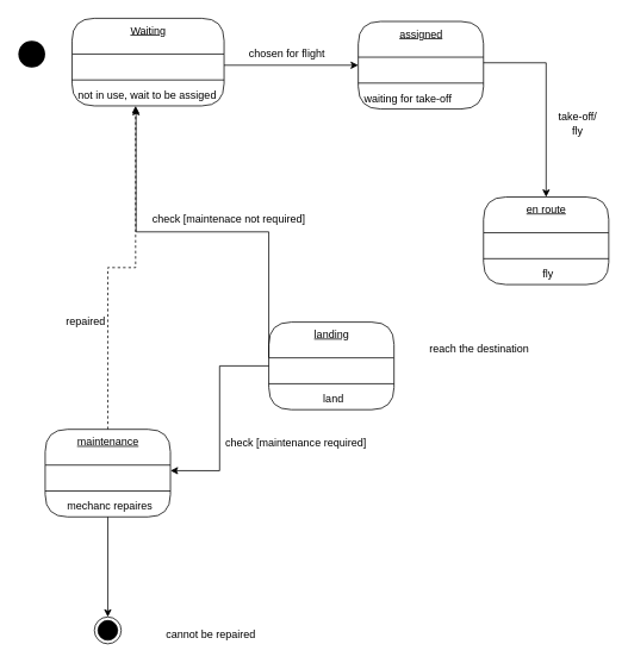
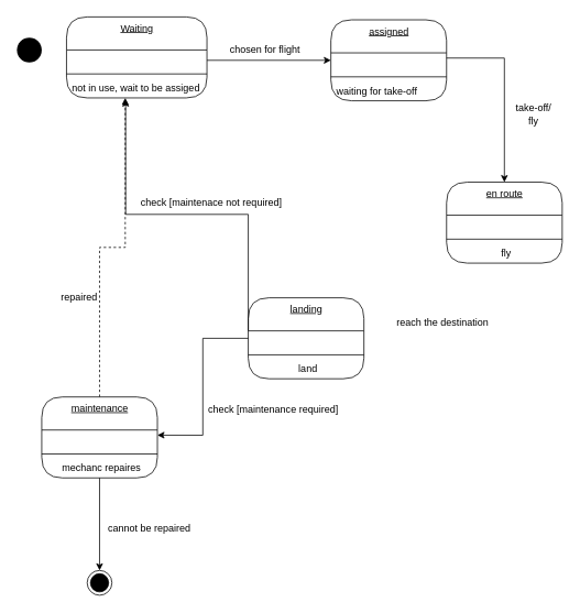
  <mxCell id="0" />
  <mxCell id="1" parent="0" />
  <mxCell id="2" value="Waiting" style="swimlane;fontStyle=4;align=center;verticalAlign=top;childLayout=stackLayout;horizontal=1;startSize=40;horizontalStack=0;resizeParent=1;resizeParentMax=0;resizeLast=0;collapsible=0;marginBottom=0;html=1;rounded=1;absoluteArcSize=1;arcSize=50;" vertex="1" parent="1"><mxGeometry x="80" y="20" width="170" height="98" as="geometry" /></mxCell>
  <mxCell id="3" value=" " style="fillColor=none;strokeColor=none;align=left;verticalAlign=middle;spacingLeft=5;" vertex="1" parent="2"><mxGeometry y="40" width="170" height="25" as="geometry" /></mxCell>
  <mxCell id="4" value="" style="line;strokeWidth=1;fillColor=none;align=left;verticalAlign=middle;spacingTop=-1;spacingLeft=3;spacingRight=3;rotatable=0;labelPosition=right;points=[];portConstraint=eastwest;" vertex="1" parent="2"><mxGeometry y="65" width="170" height="8" as="geometry" /></mxCell>
  <mxCell id="5" value="not in use, wait to be assiged" style="fillColor=none;strokeColor=none;align=left;verticalAlign=middle;spacingLeft=5;" vertex="1" parent="2"><mxGeometry y="73" width="170" height="25" as="geometry" /></mxCell>
  <mxCell id="6" value="" style="ellipse;fillColor=#000000;strokeColor=none;" vertex="1" parent="1"><mxGeometry x="20" y="45" width="30" height="30" as="geometry" /></mxCell>
  <mxCell id="7" value="assigned" style="swimlane;fontStyle=4;align=center;verticalAlign=top;childLayout=stackLayout;horizontal=1;startSize=40;horizontalStack=0;resizeParent=1;resizeParentMax=0;resizeLast=0;collapsible=0;marginBottom=0;html=1;rounded=1;absoluteArcSize=1;arcSize=50;" vertex="1" parent="1"><mxGeometry x="400" y="23.5" width="140" height="98" as="geometry" /></mxCell>
  <mxCell id="8" value=" " style="fillColor=none;strokeColor=none;align=left;verticalAlign=middle;spacingLeft=5;" vertex="1" parent="7"><mxGeometry y="40" width="140" height="25" as="geometry" /></mxCell>
  <mxCell id="9" value="" style="line;strokeWidth=1;fillColor=none;align=left;verticalAlign=middle;spacingTop=-1;spacingLeft=3;spacingRight=3;rotatable=0;labelPosition=right;points=[];portConstraint=eastwest;" vertex="1" parent="7"><mxGeometry y="65" width="140" height="8" as="geometry" /></mxCell>
  <mxCell id="10" value="waiting for take-off" style="fillColor=none;strokeColor=none;align=left;verticalAlign=middle;spacingLeft=5;" vertex="1" parent="7"><mxGeometry y="73" width="140" height="25" as="geometry" /></mxCell>
  <mxCell id="11" style="edgeStyle=orthogonalEdgeStyle;rounded=0;orthogonalLoop=1;jettySize=auto;html=1;exitX=1;exitY=0.5;exitDx=0;exitDy=0;entryX=0;entryY=0.5;entryDx=0;entryDy=0;" edge="1" parent="1" source="3" target="7"><mxGeometry relative="1" as="geometry" /></mxCell>
  <mxCell id="12" value="chosen for flight" style="text;html=1;align=center;verticalAlign=middle;resizable=0;points=[];autosize=1;strokeColor=none;fillColor=none;" vertex="1" parent="1"><mxGeometry x="265" y="45" width="110" height="30" as="geometry" /></mxCell>
  <mxCell id="13" value="en route" style="swimlane;fontStyle=4;align=center;verticalAlign=top;childLayout=stackLayout;horizontal=1;startSize=40;horizontalStack=0;resizeParent=1;resizeParentMax=0;resizeLast=0;collapsible=0;marginBottom=0;html=1;rounded=1;absoluteArcSize=1;arcSize=50;" vertex="1" parent="1"><mxGeometry x="540" y="220" width="140" height="98" as="geometry" /></mxCell>
  <mxCell id="14" value=" " style="fillColor=none;strokeColor=none;align=left;verticalAlign=middle;spacingLeft=5;" vertex="1" parent="13"><mxGeometry y="40" width="140" height="25" as="geometry" /></mxCell>
  <mxCell id="15" value="" style="line;strokeWidth=1;fillColor=none;align=left;verticalAlign=middle;spacingTop=-1;spacingLeft=3;spacingRight=3;rotatable=0;labelPosition=right;points=[];portConstraint=eastwest;" vertex="1" parent="13"><mxGeometry y="65" width="140" height="8" as="geometry" /></mxCell>
  <mxCell id="16" value="fly" style="fillColor=none;strokeColor=none;align=center;verticalAlign=middle;spacingLeft=5;" vertex="1" parent="13"><mxGeometry y="73" width="140" height="25" as="geometry" /></mxCell>
  <mxCell id="17" style="edgeStyle=orthogonalEdgeStyle;rounded=0;orthogonalLoop=1;jettySize=auto;html=1;exitX=1;exitY=0.25;exitDx=0;exitDy=0;" edge="1" parent="1" source="8" target="13"><mxGeometry relative="1" as="geometry" /></mxCell>
  <mxCell id="18" value="take-off/&lt;br&gt;fly" style="text;html=1;align=center;verticalAlign=middle;resizable=0;points=[];autosize=1;strokeColor=none;fillColor=none;" vertex="1" parent="1"><mxGeometry x="610" y="118" width="70" height="40" as="geometry" /></mxCell>
  <mxCell id="19" style="edgeStyle=orthogonalEdgeStyle;rounded=0;orthogonalLoop=1;jettySize=auto;html=1;entryX=1;entryY=0.25;entryDx=0;entryDy=0;" edge="1" parent="1" source="20" target="27"><mxGeometry relative="1" as="geometry" /></mxCell>
  <mxCell id="20" value="landing" style="swimlane;fontStyle=4;align=center;verticalAlign=top;childLayout=stackLayout;horizontal=1;startSize=40;horizontalStack=0;resizeParent=1;resizeParentMax=0;resizeLast=0;collapsible=0;marginBottom=0;html=1;rounded=1;absoluteArcSize=1;arcSize=50;" vertex="1" parent="1"><mxGeometry x="300" y="360" width="140" height="98" as="geometry" /></mxCell>
  <mxCell id="21" value=" " style="fillColor=none;strokeColor=none;align=left;verticalAlign=middle;spacingLeft=5;" vertex="1" parent="20"><mxGeometry y="40" width="140" height="25" as="geometry" /></mxCell>
  <mxCell id="22" value="" style="line;strokeWidth=1;fillColor=none;align=left;verticalAlign=middle;spacingTop=-1;spacingLeft=3;spacingRight=3;rotatable=0;labelPosition=right;points=[];portConstraint=eastwest;" vertex="1" parent="20"><mxGeometry y="65" width="140" height="8" as="geometry" /></mxCell>
  <mxCell id="23" value="land" style="fillColor=none;strokeColor=none;align=center;verticalAlign=middle;spacingLeft=5;" vertex="1" parent="20"><mxGeometry y="73" width="140" height="25" as="geometry" /></mxCell>
  <mxCell id="24" value="reach the destination" style="text;html=1;align=center;verticalAlign=middle;resizable=0;points=[];autosize=1;strokeColor=none;fillColor=none;" vertex="1" parent="1"><mxGeometry x="470" y="375" width="130" height="30" as="geometry" /></mxCell>
  <mxCell id="25" style="edgeStyle=orthogonalEdgeStyle;rounded=0;orthogonalLoop=1;jettySize=auto;html=1;exitX=0.5;exitY=0;exitDx=0;exitDy=0;entryX=0.418;entryY=1;entryDx=0;entryDy=0;entryPerimeter=0;dashed=1;" edge="1" parent="1" source="26" target="5"><mxGeometry relative="1" as="geometry" /></mxCell>
  <mxCell id="26" value="maintenance" style="swimlane;fontStyle=4;align=center;verticalAlign=top;childLayout=stackLayout;horizontal=1;startSize=40;horizontalStack=0;resizeParent=1;resizeParentMax=0;resizeLast=0;collapsible=0;marginBottom=0;html=1;rounded=1;absoluteArcSize=1;arcSize=50;" vertex="1" parent="1"><mxGeometry x="50" y="480" width="140" height="98" as="geometry" /></mxCell>
  <mxCell id="27" value=" " style="fillColor=none;strokeColor=none;align=left;verticalAlign=middle;spacingLeft=5;" vertex="1" parent="26"><mxGeometry y="40" width="140" height="25" as="geometry" /></mxCell>
  <mxCell id="28" value="" style="line;strokeWidth=1;fillColor=none;align=left;verticalAlign=middle;spacingTop=-1;spacingLeft=3;spacingRight=3;rotatable=0;labelPosition=right;points=[];portConstraint=eastwest;" vertex="1" parent="26"><mxGeometry y="65" width="140" height="8" as="geometry" /></mxCell>
  <mxCell id="29" value="mechanc repaires" style="fillColor=none;strokeColor=none;align=center;verticalAlign=middle;spacingLeft=5;" vertex="1" parent="26"><mxGeometry y="73" width="140" height="25" as="geometry" /></mxCell>
  <mxCell id="30" value="check [maintenance required]" style="text;html=1;align=center;verticalAlign=middle;resizable=0;points=[];autosize=1;strokeColor=none;fillColor=none;" vertex="1" parent="1"><mxGeometry x="240" y="480" width="180" height="30" as="geometry" /></mxCell>
  <mxCell id="31" style="edgeStyle=orthogonalEdgeStyle;rounded=0;orthogonalLoop=1;jettySize=auto;html=1;exitX=0;exitY=0;exitDx=0;exitDy=0;entryX=0.421;entryY=1.08;entryDx=0;entryDy=0;entryPerimeter=0;" edge="1" parent="1" source="21" target="5"><mxGeometry relative="1" as="geometry" /></mxCell>
  <mxCell id="32" value="check [maintenace not required]" style="text;html=1;align=center;verticalAlign=middle;resizable=0;points=[];autosize=1;strokeColor=none;fillColor=none;" vertex="1" parent="1"><mxGeometry x="160" y="230" width="190" height="30" as="geometry" /></mxCell>
  <mxCell id="33" value="" style="ellipse;html=1;shape=endState;fillColor=#000000;strokeColor=#000000;" vertex="1" parent="1"><mxGeometry x="105" y="690" width="30" height="30" as="geometry" /></mxCell>
  <mxCell id="34" style="edgeStyle=orthogonalEdgeStyle;rounded=0;orthogonalLoop=1;jettySize=auto;html=1;exitX=0.5;exitY=1;exitDx=0;exitDy=0;" edge="1" parent="1" source="29" target="33"><mxGeometry relative="1" as="geometry" /></mxCell>
- <mxCell id="35" value="cannot be repaired" style="text;html=1;align=center;verticalAlign=middle;resizable=0;points=[];autosize=1;strokeColor=none;fillColor=none;" vertex="1" parent="1"><mxGeometry x="175" y="695" width="120" height="30" as="geometry" /></mxCell>
+ <mxCell id="35" value="cannot be repaired" style="text;html=1;align=center;verticalAlign=middle;resizable=0;points=[];autosize=1;strokeColor=none;fillColor=none;" vertex="1" parent="1"><mxGeometry x="120" y="625" width="120" height="30" as="geometry" /></mxCell>
  <mxCell id="36" value="repaired" style="text;html=1;align=center;verticalAlign=middle;resizable=0;points=[];autosize=1;strokeColor=none;fillColor=none;" vertex="1" parent="1"><mxGeometry x="60" y="345" width="70" height="30" as="geometry" /></mxCell>
